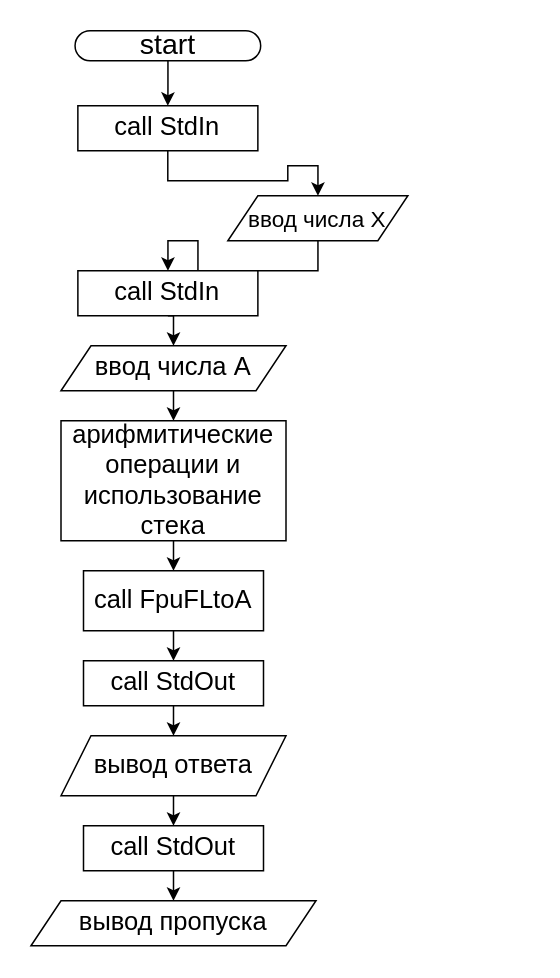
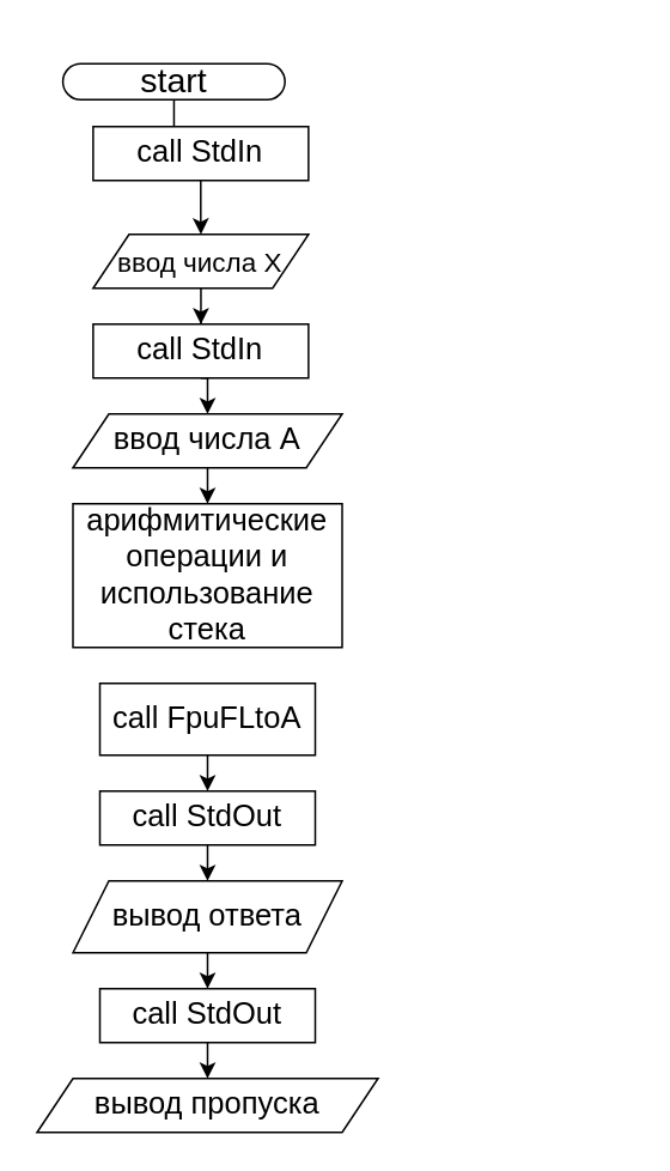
  <mxCell id="0" />
  <mxCell id="1" parent="0" />
  <mxCell id="2" value="" style="edgeStyle=orthogonalEdgeStyle;rounded=0;orthogonalLoop=1;jettySize=auto;html=1;fontSize=13;" parent="1" source="3" target="5" edge="1"><mxGeometry relative="1" as="geometry" /></mxCell>
- <mxCell id="3" value="&lt;font style=&quot;font-size: 19px;&quot;&gt;start&lt;/font&gt;" style="html=1;dashed=0;whitespace=wrap;shape=mxgraph.dfd.start" parent="1" vertex="1"><mxGeometry x="49.37" y="20" width="123.75" height="20" as="geometry" /></mxCell>
+ <mxCell id="3" value="&lt;font style=&quot;font-size: 19px;&quot;&gt;start&lt;/font&gt;" style="html=1;dashed=0;whitespace=wrap;shape=mxgraph.dfd.start" parent="1" vertex="1"><mxGeometry x="34.37" y="35" width="123.75" height="20" as="geometry" /></mxCell>
  <mxCell id="4" value="" style="edgeStyle=orthogonalEdgeStyle;rounded=0;orthogonalLoop=1;jettySize=auto;html=1;" edge="1" parent="1" source="5" target="8"><mxGeometry relative="1" as="geometry" /></mxCell>
  <mxCell id="5" value="&lt;font style=&quot;font-size: 17px;&quot;&gt;call StdIn&lt;br&gt;&lt;/font&gt;" style="whiteSpace=wrap;html=1;dashed=0;" parent="1" vertex="1"><mxGeometry x="51.24" y="70" width="120" height="30" as="geometry" /></mxCell>
  <mxCell id="6" style="edgeStyle=orthogonalEdgeStyle;rounded=0;orthogonalLoop=1;jettySize=auto;html=1;exitX=0.5;exitY=1;exitDx=0;exitDy=0;entryX=0;entryY=0.5;entryDx=0;entryDy=0;fontSize=15;" parent="1" edge="1"><mxGeometry relative="1" as="geometry"><Array as="points"><mxPoint x="349.94" y="600" /><mxPoint x="279.94" y="600" /><mxPoint x="279.94" y="355" /></Array><mxPoint x="350.01" y="580" as="sourcePoint" /></mxGeometry></mxCell>
  <mxCell id="7" value="" style="edgeStyle=orthogonalEdgeStyle;rounded=0;orthogonalLoop=1;jettySize=auto;html=1;fontSize=15;" edge="1" parent="1" source="8" target="10"><mxGeometry relative="1" as="geometry" /></mxCell>
- <mxCell id="8" value="&lt;font style=&quot;font-size: 15px;&quot;&gt;ввод числа Х&lt;/font&gt;" style="shape=parallelogram;perimeter=parallelogramPerimeter;whiteSpace=wrap;html=1;fixedSize=1;" vertex="1" parent="1"><mxGeometry x="151.25" y="130" width="120" height="30" as="geometry" /></mxCell>
+ <mxCell id="8" value="&lt;font style=&quot;font-size: 15px;&quot;&gt;ввод числа Х&lt;/font&gt;" style="shape=parallelogram;perimeter=parallelogramPerimeter;whiteSpace=wrap;html=1;fixedSize=1;" vertex="1" parent="1"><mxGeometry x="51.25" y="130" width="120" height="30" as="geometry" /></mxCell>
  <mxCell id="9" style="edgeStyle=orthogonalEdgeStyle;rounded=0;orthogonalLoop=1;jettySize=auto;html=1;exitX=0.5;exitY=1;exitDx=0;exitDy=0;entryX=0.5;entryY=0;entryDx=0;entryDy=0;fontSize=17;" edge="1" parent="1" source="10" target="12"><mxGeometry relative="1" as="geometry" /></mxCell>
  <mxCell id="10" value="&lt;font style=&quot;font-size: 17px;&quot;&gt;call StdIn&lt;/font&gt;" style="rounded=0;whiteSpace=wrap;html=1;fontSize=15;" vertex="1" parent="1"><mxGeometry x="51.25" y="180" width="120" height="30" as="geometry" /></mxCell>
  <mxCell id="11" style="edgeStyle=orthogonalEdgeStyle;rounded=0;orthogonalLoop=1;jettySize=auto;html=1;exitX=0.5;exitY=1;exitDx=0;exitDy=0;entryX=0.5;entryY=0;entryDx=0;entryDy=0;fontSize=17;" edge="1" parent="1" source="12" target="14"><mxGeometry relative="1" as="geometry" /></mxCell>
  <mxCell id="12" value="ввод числа А" style="shape=parallelogram;perimeter=parallelogramPerimeter;whiteSpace=wrap;html=1;fixedSize=1;fontSize=17;" vertex="1" parent="1"><mxGeometry x="40" y="230" width="150" height="30" as="geometry" /></mxCell>
- <mxCell id="13" style="edgeStyle=orthogonalEdgeStyle;rounded=0;orthogonalLoop=1;jettySize=auto;html=1;exitX=0.5;exitY=1;exitDx=0;exitDy=0;entryX=0.5;entryY=0;entryDx=0;entryDy=0;fontSize=17;" edge="1" parent="1" source="14" target="16"><mxGeometry relative="1" as="geometry" /></mxCell>
  <mxCell id="14" value="арифмитические операции и использование стека" style="rounded=0;whiteSpace=wrap;html=1;fontSize=17;" vertex="1" parent="1"><mxGeometry x="40" y="280" width="150" height="80" as="geometry" /></mxCell>
  <mxCell id="15" style="edgeStyle=orthogonalEdgeStyle;rounded=0;orthogonalLoop=1;jettySize=auto;html=1;exitX=0.5;exitY=1;exitDx=0;exitDy=0;entryX=0.5;entryY=0;entryDx=0;entryDy=0;fontSize=17;" edge="1" parent="1" source="16" target="18"><mxGeometry relative="1" as="geometry" /></mxCell>
  <mxCell id="16" value="call FpuFLtoA" style="rounded=0;whiteSpace=wrap;html=1;fontSize=17;" vertex="1" parent="1"><mxGeometry x="55" y="380" width="120" height="40" as="geometry" /></mxCell>
  <mxCell id="17" style="edgeStyle=orthogonalEdgeStyle;rounded=0;orthogonalLoop=1;jettySize=auto;html=1;exitX=0.5;exitY=1;exitDx=0;exitDy=0;entryX=0.5;entryY=0;entryDx=0;entryDy=0;fontSize=17;" edge="1" parent="1" source="18"><mxGeometry relative="1" as="geometry"><mxPoint x="115" y="490" as="targetPoint" /></mxGeometry></mxCell>
  <mxCell id="18" value="call StdOut" style="rounded=0;whiteSpace=wrap;html=1;fontSize=17;" vertex="1" parent="1"><mxGeometry x="55" y="440" width="120" height="30" as="geometry" /></mxCell>
  <mxCell id="19" style="edgeStyle=orthogonalEdgeStyle;rounded=0;orthogonalLoop=1;jettySize=auto;html=1;exitX=0.5;exitY=1;exitDx=0;exitDy=0;entryX=0.5;entryY=0;entryDx=0;entryDy=0;fontSize=17;" edge="1" parent="1" source="20" target="22"><mxGeometry relative="1" as="geometry" /></mxCell>
  <mxCell id="20" value="вывод ответа" style="shape=parallelogram;perimeter=parallelogramPerimeter;whiteSpace=wrap;html=1;fixedSize=1;fontSize=17;" vertex="1" parent="1"><mxGeometry x="40" y="490" width="150" height="40" as="geometry" /></mxCell>
  <mxCell id="21" style="edgeStyle=orthogonalEdgeStyle;rounded=0;orthogonalLoop=1;jettySize=auto;html=1;exitX=0.5;exitY=1;exitDx=0;exitDy=0;entryX=0.5;entryY=0;entryDx=0;entryDy=0;fontSize=17;" edge="1" parent="1" source="22" target="23"><mxGeometry relative="1" as="geometry" /></mxCell>
  <mxCell id="22" value="call StdOut" style="rounded=0;whiteSpace=wrap;html=1;fontSize=17;" vertex="1" parent="1"><mxGeometry x="55" y="550" width="120" height="30" as="geometry" /></mxCell>
  <mxCell id="23" value="вывод пропуска" style="shape=parallelogram;perimeter=parallelogramPerimeter;whiteSpace=wrap;html=1;fixedSize=1;fontSize=17;" vertex="1" parent="1"><mxGeometry x="20" y="600" width="190" height="30" as="geometry" /></mxCell>
